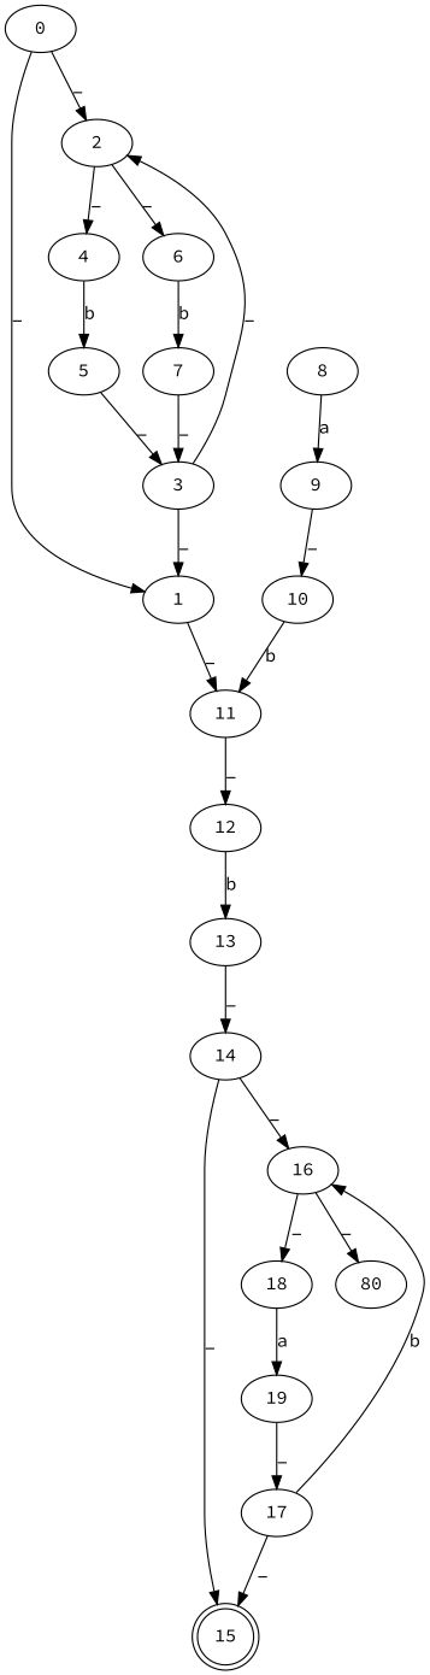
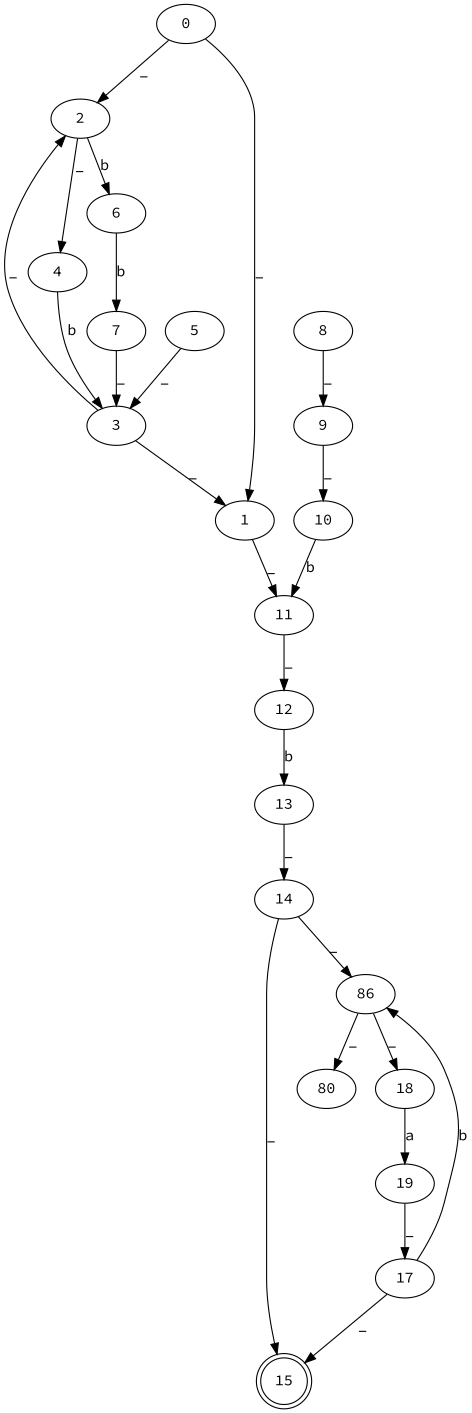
  digraph {
    fontname="Source Code Pro"
    node [fontname="Source Code Pro"]
    edge [fontname="Source Code Pro"]
    0
    1
    2
    11
    4
    6
    8
    9
    5
    7
    10
    3
    12
    13
    14
    15 [shape=doublecircle]
-   16
+   16 [label=86]
    18
    n19 [label=80]
    19
    17
    0 -> 1 [label=_]
    0 -> 2 [label=_]
    1 -> 11 [label=_]
    2 -> 4 [label=_]
-   2 -> 6 [label=_]
+   2 -> 6 [label=b]
    11 -> 12 [label=_]
-   4 -> 5 [label=b]
+   4 -> 3 [label=b]
    6 -> 7 [label=b]
-   8 -> 9 [label=a]
+   8 -> 9 [label=_]
    9 -> 10 [label=_]
    5 -> 3 [label=_]
    7 -> 3 [label=_]
    10 -> 11 [label=b]
    3 -> 1 [label=_]
    3 -> 2 [label=_]
    12 -> 13 [label=b]
    13 -> 14 [label=_]
    14 -> 15 [label=_]
    14 -> 16 [label=_]
    16 -> 18 [label=_]
    16 -> n19 [label=_]
    18 -> 19 [label=a]
    19 -> 17 [label=_]
    17 -> 15 [label=_]
    17 -> 16 [label=b]
  }
